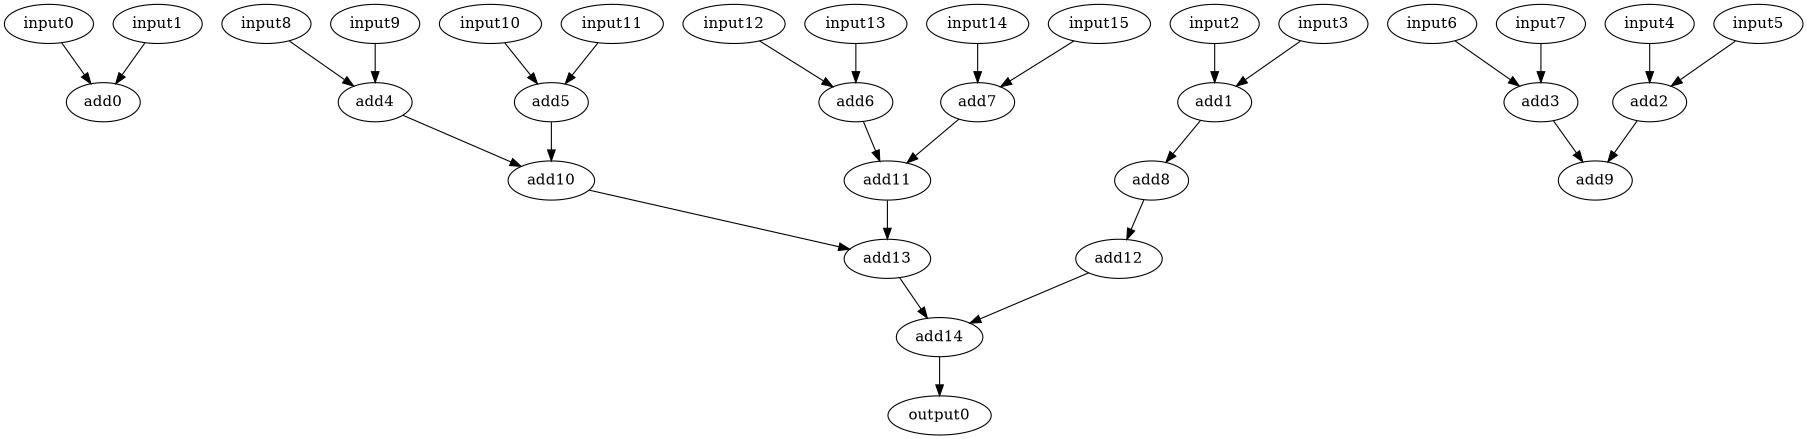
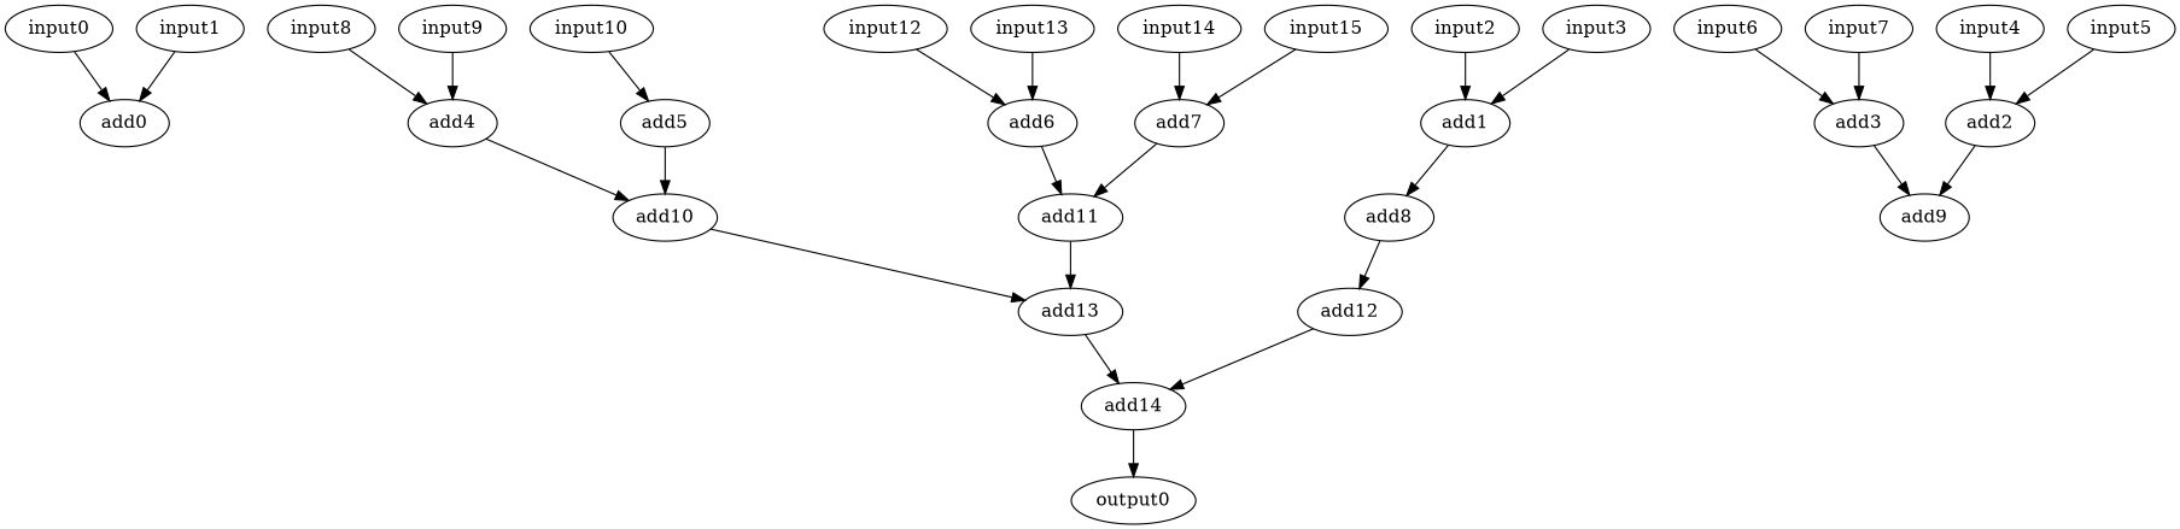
  digraph {
    node [opcode=load]
    edge [operand=0]
    add0 [opcode=add]
    input0
    input1
    add1 [opcode=add]
    input2
    add8 [opcode=add]
    input3
    add2 [opcode=add]
    input4
    add9 [opcode=add]
    input5
    add3 [opcode=add]
    input6
    input7
    add4 [opcode=add]
    input8
    add10 [opcode=add]
    input9
    add5 [opcode=add]
    input10
-   input11
    add6 [opcode=add]
    input12
    add11 [opcode=add]
    input13
    add7 [opcode=add]
    input14
    input15
    output0 [opcode=store]
    add12 [opcode=add]
    add13 [opcode=add]
    add14 [opcode=add]
    input0 -> add0
    input1 -> add0 [operand=1]
    add1 -> add8 [operand=1]
    input2 -> add1
    add8 -> add12
    input3 -> add1 [operand=1]
    add2 -> add9
    input4 -> add2
    input5 -> add2 [operand=1]
    add3 -> add9 [operand=1]
    input6 -> add3
    input7 -> add3 [operand=1]
    add4 -> add10
    input8 -> add4
    add10 -> add13
    input9 -> add4 [operand=1]
    add5 -> add10 [operand=1]
    input10 -> add5
-   input11 -> add5 [operand=1]
    add6 -> add11
    input12 -> add6
    add11 -> add13 [operand=1]
    input13 -> add6 [operand=1]
    add7 -> add11 [operand=1]
    input14 -> add7
    input15 -> add7 [operand=1]
    add12 -> add14
    add13 -> add14 [operand=1]
    add14 -> output0
  }
